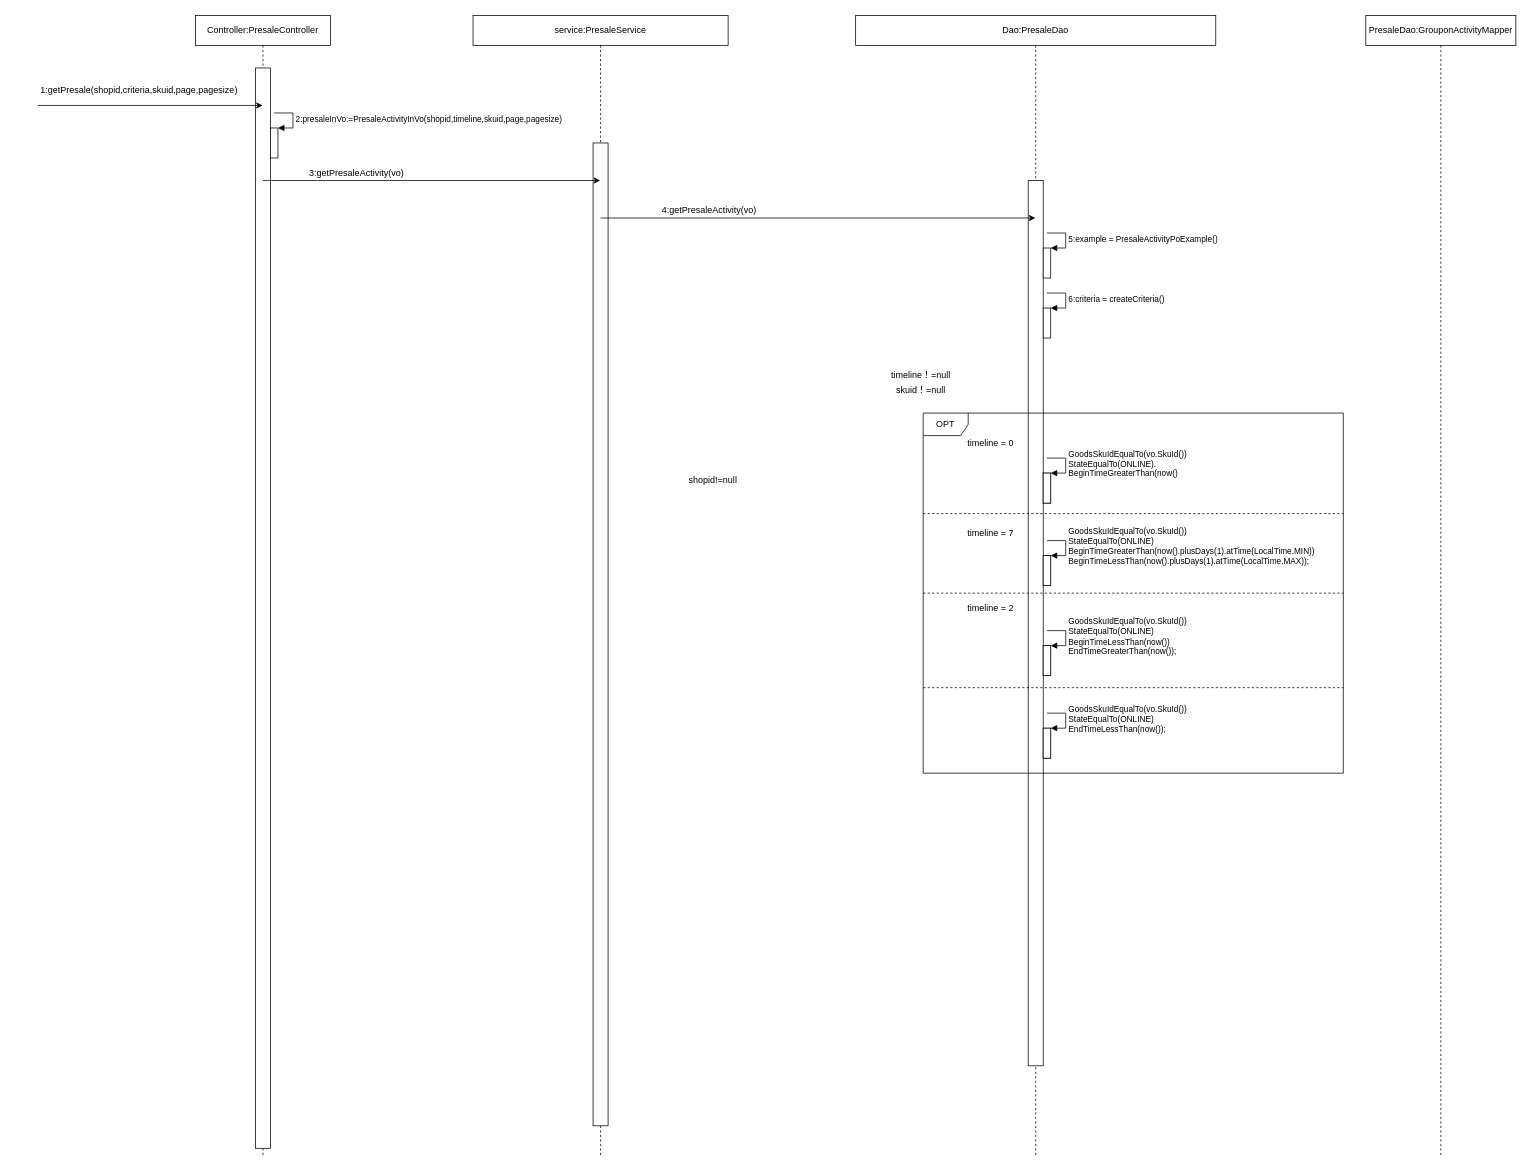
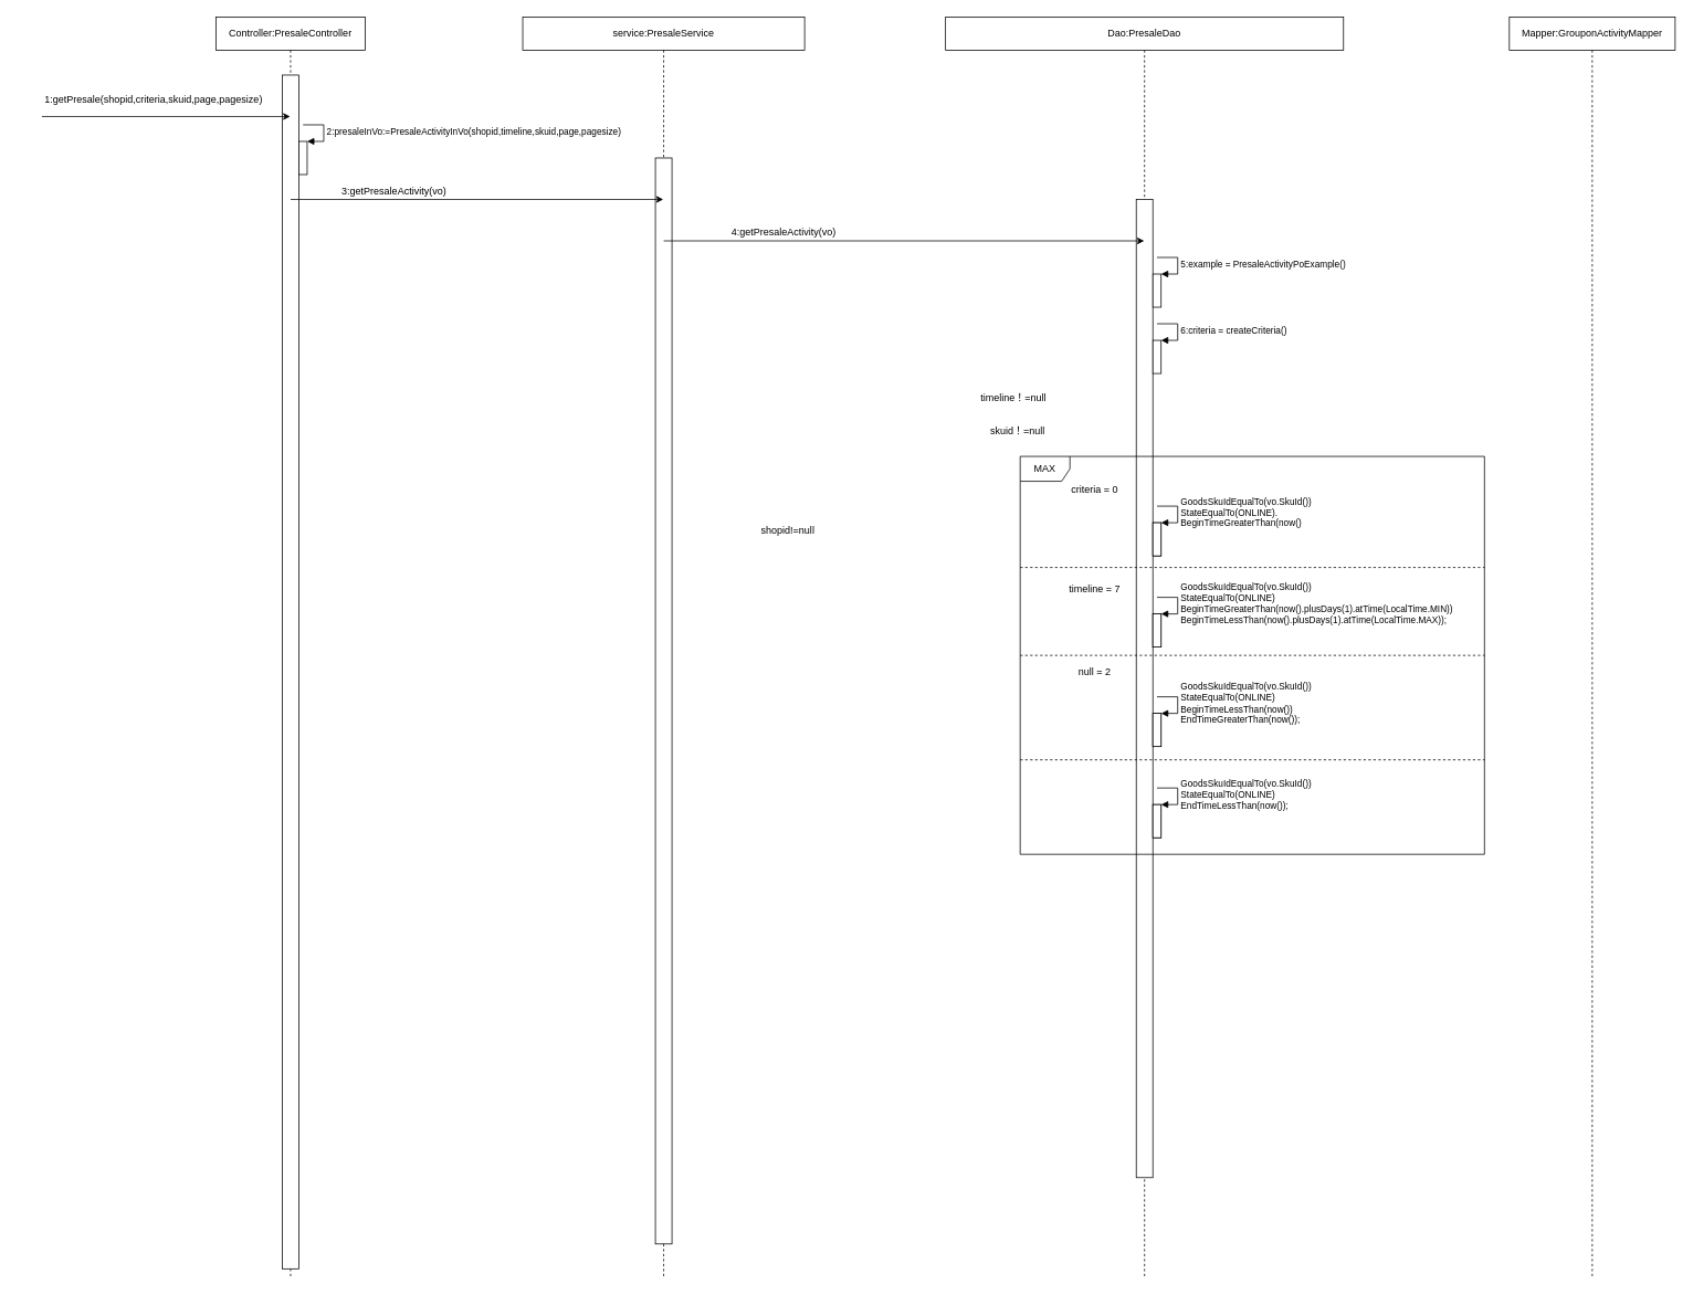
  <mxCell id="0" />
  <mxCell id="1" parent="0" />
  <mxCell id="2" value="&lt;div&gt;service:PresaleService&lt;/div&gt;" style="shape=umlLifeline;perimeter=lifelinePerimeter;whiteSpace=wrap;html=1;container=1;collapsible=0;recursiveResize=0;outlineConnect=0;" vertex="1" parent="1"><mxGeometry x="630" y="20" width="340" height="1520" as="geometry" /></mxCell>
  <mxCell id="3" value="" style="rounded=0;whiteSpace=wrap;html=1;" vertex="1" parent="2"><mxGeometry x="160" y="170" width="20" height="1310" as="geometry" /></mxCell>
- <mxCell id="4" value="PresaleDao:GrouponActivityMapper" style="shape=umlLifeline;perimeter=lifelinePerimeter;whiteSpace=wrap;html=1;container=1;collapsible=0;recursiveResize=0;outlineConnect=0;" vertex="1" parent="1"><mxGeometry x="1820" y="20" width="200" height="1520" as="geometry" /></mxCell>
+ <mxCell id="4" value="Mapper:GrouponActivityMapper" style="shape=umlLifeline;perimeter=lifelinePerimeter;whiteSpace=wrap;html=1;container=1;collapsible=0;recursiveResize=0;outlineConnect=0;" vertex="1" parent="1"><mxGeometry x="1820" y="20" width="200" height="1520" as="geometry" /></mxCell>
  <mxCell id="5" value="Controller:PresaleController" style="shape=umlLifeline;perimeter=lifelinePerimeter;whiteSpace=wrap;html=1;container=1;collapsible=0;recursiveResize=0;outlineConnect=0;" vertex="1" parent="1"><mxGeometry x="260" y="20" width="180" height="1520" as="geometry" /></mxCell>
  <mxCell id="6" value="" style="rounded=0;whiteSpace=wrap;html=1;" vertex="1" parent="5"><mxGeometry x="80" y="70" width="20" height="1440" as="geometry" /></mxCell>
  <mxCell id="7" value="" style="html=1;points=[];perimeter=orthogonalPerimeter;" vertex="1" parent="5"><mxGeometry x="100" y="150" width="10" height="40" as="geometry" /></mxCell>
  <mxCell id="8" value="2:presaleInVo:=PresaleActivityInVo(shopid,timeline,skuid,page,pagesize)" style="edgeStyle=orthogonalEdgeStyle;html=1;align=left;spacingLeft=2;endArrow=block;rounded=0;entryX=1;entryY=0;" edge="1" target="7" parent="5"><mxGeometry relative="1" as="geometry"><mxPoint x="105" y="130" as="sourcePoint" /><Array as="points"><mxPoint x="130" y="130" /></Array></mxGeometry></mxCell>
  <mxCell id="9" value="Dao:PresaleDao" style="shape=umlLifeline;perimeter=lifelinePerimeter;whiteSpace=wrap;html=1;container=1;collapsible=0;recursiveResize=0;outlineConnect=0;" vertex="1" parent="1"><mxGeometry x="1140" y="20" width="480" height="1520" as="geometry" /></mxCell>
  <mxCell id="10" value="" style="rounded=0;whiteSpace=wrap;html=1;" vertex="1" parent="9"><mxGeometry x="230" y="220" width="20" height="1180" as="geometry" /></mxCell>
  <mxCell id="11" value="" style="html=1;points=[];perimeter=orthogonalPerimeter;" vertex="1" parent="9"><mxGeometry x="250" y="310" width="10" height="40" as="geometry" /></mxCell>
  <mxCell id="12" value="5:example = PresaleActivityPoExample()" style="edgeStyle=orthogonalEdgeStyle;html=1;align=left;spacingLeft=2;endArrow=block;rounded=0;entryX=1;entryY=0;" edge="1" target="11" parent="9"><mxGeometry relative="1" as="geometry"><mxPoint x="255" y="290" as="sourcePoint" /><Array as="points"><mxPoint x="280" y="290" /></Array></mxGeometry></mxCell>
  <mxCell id="13" value="" style="html=1;points=[];perimeter=orthogonalPerimeter;" vertex="1" parent="9"><mxGeometry x="250" y="390" width="10" height="40" as="geometry" /></mxCell>
  <mxCell id="14" value="6:criteria = createCriteria()" style="edgeStyle=orthogonalEdgeStyle;html=1;align=left;spacingLeft=2;endArrow=block;rounded=0;entryX=1;entryY=0;" edge="1" target="13" parent="9"><mxGeometry relative="1" as="geometry"><mxPoint x="255" y="370" as="sourcePoint" /><Array as="points"><mxPoint x="280" y="370" /></Array></mxGeometry></mxCell>
- <mxCell id="15" value="timeline！=null" style="text;html=1;strokeColor=none;fillColor=none;align=center;verticalAlign=middle;whiteSpace=wrap;rounded=0;" vertex="1" parent="9"><mxGeometry x="37" y="470" width="100" height="20" as="geometry" /></mxCell>
+ <mxCell id="15" value="timeline！=null" style="text;html=1;strokeColor=none;fillColor=none;align=center;verticalAlign=middle;whiteSpace=wrap;rounded=0;" vertex="1" parent="9"><mxGeometry x="32" y="450" width="100" height="20" as="geometry" /></mxCell>
  <mxCell id="16" value="" style="html=1;points=[];perimeter=orthogonalPerimeter;" vertex="1" parent="9"><mxGeometry x="250" y="610" width="10" height="40" as="geometry" /></mxCell>
  <mxCell id="17" value="&lt;div&gt;GoodsSkuIdEqualTo(vo.SkuId())&lt;/div&gt;&lt;div&gt;StateEqualTo(ONLINE).&lt;/div&gt;&lt;div&gt;BeginTimeGreaterThan(now()&lt;/div&gt;" style="edgeStyle=orthogonalEdgeStyle;html=1;align=left;spacingLeft=2;endArrow=block;rounded=0;entryX=1;entryY=0;" edge="1" target="16" parent="9"><mxGeometry relative="1" as="geometry"><mxPoint x="255" y="590" as="sourcePoint" /><Array as="points"><mxPoint x="280" y="590" /></Array></mxGeometry></mxCell>
  <mxCell id="18" value="" style="endArrow=classic;html=1;" edge="1" parent="1" target="5"><mxGeometry width="50" height="50" relative="1" as="geometry"><mxPoint x="50" y="140" as="sourcePoint" /><mxPoint x="230" y="140" as="targetPoint" /></mxGeometry></mxCell>
  <mxCell id="19" value="1:getPresale(shopid,criteria,skuid,page,pagesize)" style="text;html=1;strokeColor=none;fillColor=none;align=center;verticalAlign=middle;whiteSpace=wrap;rounded=0;" vertex="1" parent="1"><mxGeometry x="20" y="110" width="330" height="20" as="geometry" /></mxCell>
  <mxCell id="20" value="" style="endArrow=classic;html=1;" edge="1" parent="1" target="2"><mxGeometry width="50" height="50" relative="1" as="geometry"><mxPoint x="350" y="240" as="sourcePoint" /><mxPoint x="649.5" y="240" as="targetPoint" /></mxGeometry></mxCell>
  <mxCell id="21" value="3:getPresaleActivity(vo)" style="text;html=1;strokeColor=none;fillColor=none;align=center;verticalAlign=middle;whiteSpace=wrap;rounded=0;" vertex="1" parent="1"><mxGeometry x="380" y="220" width="190" height="20" as="geometry" /></mxCell>
  <mxCell id="22" value="" style="endArrow=classic;html=1;" edge="1" parent="1" target="9"><mxGeometry width="50" height="50" relative="1" as="geometry"><mxPoint x="800" y="290" as="sourcePoint" /><mxPoint x="1150" y="290" as="targetPoint" /></mxGeometry></mxCell>
  <mxCell id="23" value="4:getPresaleActivity(vo)" style="text;html=1;strokeColor=none;fillColor=none;align=center;verticalAlign=middle;whiteSpace=wrap;rounded=0;" vertex="1" parent="1"><mxGeometry x="850" y="270" width="190" height="20" as="geometry" /></mxCell>
- <mxCell id="24" value="OPT" style="shape=umlFrame;whiteSpace=wrap;html=1;" vertex="1" parent="1"><mxGeometry x="1230" y="550" width="560" height="480" as="geometry" /></mxCell>
+ <mxCell id="24" value="MAX" style="shape=umlFrame;whiteSpace=wrap;html=1;" vertex="1" parent="1"><mxGeometry x="1230" y="550" width="560" height="480" as="geometry" /></mxCell>
  <mxCell id="25" value="skuid！=null" style="text;html=1;strokeColor=none;fillColor=none;align=center;verticalAlign=middle;whiteSpace=wrap;rounded=0;" vertex="1" parent="1"><mxGeometry x="1177" y="510" width="100" height="20" as="geometry" /></mxCell>
  <mxCell id="26" value="shopid!=null" style="text;html=1;strokeColor=none;fillColor=none;align=center;verticalAlign=middle;whiteSpace=wrap;rounded=0;" vertex="1" parent="1"><mxGeometry x="900" y="630" width="100" height="20" as="geometry" /></mxCell>
- <mxCell id="27" value="timeline = 0" style="text;html=1;strokeColor=none;fillColor=none;align=center;verticalAlign=middle;whiteSpace=wrap;rounded=0;" vertex="1" parent="1"><mxGeometry x="1270" y="580" width="100" height="20" as="geometry" /></mxCell>
+ <mxCell id="27" value="criteria = 0" style="text;html=1;strokeColor=none;fillColor=none;align=center;verticalAlign=middle;whiteSpace=wrap;rounded=0;" vertex="1" parent="1"><mxGeometry x="1270" y="580" width="100" height="20" as="geometry" /></mxCell>
  <mxCell id="28" value="timeline = 7" style="text;html=1;strokeColor=none;fillColor=none;align=center;verticalAlign=middle;whiteSpace=wrap;rounded=0;" vertex="1" parent="1"><mxGeometry x="1270" y="700" width="100" height="20" as="geometry" /></mxCell>
- <mxCell id="29" value="timeline = 2" style="text;html=1;strokeColor=none;fillColor=none;align=center;verticalAlign=middle;whiteSpace=wrap;rounded=0;" vertex="1" parent="1"><mxGeometry x="1270" y="800" width="100" height="20" as="geometry" /></mxCell>
+ <mxCell id="29" value="null = 2" style="text;html=1;strokeColor=none;fillColor=none;align=center;verticalAlign=middle;whiteSpace=wrap;rounded=0;" vertex="1" parent="1"><mxGeometry x="1270" y="800" width="100" height="20" as="geometry" /></mxCell>
  <mxCell id="30" value="" style="html=1;points=[];perimeter=orthogonalPerimeter;" vertex="1" parent="1"><mxGeometry x="1390" y="630" width="10" height="40" as="geometry" /></mxCell>
  <mxCell id="31" value="" style="html=1;points=[];perimeter=orthogonalPerimeter;" vertex="1" parent="1"><mxGeometry x="1390" y="740" width="10" height="40" as="geometry" /></mxCell>
  <mxCell id="32" value="&lt;div&gt;GoodsSkuIdEqualTo(vo.SkuId())&lt;/div&gt;&lt;div&gt;StateEqualTo(ONLINE)&lt;/div&gt;&lt;div&gt;BeginTimeGreaterThan(now().plusDays(1).atTime(LocalTime.MIN))&lt;/div&gt;&lt;div&gt;BeginTimeLessThan(now().plusDays(1).atTime(LocalTime.MAX));&lt;/div&gt;" style="edgeStyle=orthogonalEdgeStyle;html=1;align=left;spacingLeft=2;endArrow=block;rounded=0;entryX=1;entryY=0;" edge="1" parent="1" target="31"><mxGeometry relative="1" as="geometry"><mxPoint x="1395" y="720" as="sourcePoint" /><Array as="points"><mxPoint x="1420" y="720" /></Array></mxGeometry></mxCell>
  <mxCell id="33" value="" style="html=1;points=[];perimeter=orthogonalPerimeter;" vertex="1" parent="1"><mxGeometry x="1390" y="740" width="10" height="40" as="geometry" /></mxCell>
  <mxCell id="34" value="" style="html=1;points=[];perimeter=orthogonalPerimeter;" vertex="1" parent="1"><mxGeometry x="1390" y="860" width="10" height="40" as="geometry" /></mxCell>
  <mxCell id="35" value="&lt;div&gt;GoodsSkuIdEqualTo(vo.SkuId())&lt;/div&gt;&lt;div&gt;StateEqualTo(ONLINE)&lt;/div&gt;&lt;div&gt;BeginTimeLessThan(now())&lt;/div&gt;&lt;div&gt;EndTimeGreaterThan(now());&lt;/div&gt;" style="edgeStyle=orthogonalEdgeStyle;html=1;align=left;spacingLeft=2;endArrow=block;rounded=0;entryX=1;entryY=0;" edge="1" parent="1" target="34"><mxGeometry relative="1" as="geometry"><mxPoint x="1395" y="840" as="sourcePoint" /><Array as="points"><mxPoint x="1420" y="840" /></Array></mxGeometry></mxCell>
  <mxCell id="36" value="" style="html=1;points=[];perimeter=orthogonalPerimeter;" vertex="1" parent="1"><mxGeometry x="1390" y="860" width="10" height="40" as="geometry" /></mxCell>
  <mxCell id="37" value="" style="html=1;points=[];perimeter=orthogonalPerimeter;" vertex="1" parent="1"><mxGeometry x="1390" y="970" width="10" height="40" as="geometry" /></mxCell>
  <mxCell id="38" value="&lt;div&gt;GoodsSkuIdEqualTo(vo.SkuId())&lt;/div&gt;&lt;div&gt;StateEqualTo(ONLINE)&lt;/div&gt;&lt;div&gt;EndTimeLessThan(now());&lt;/div&gt;" style="edgeStyle=orthogonalEdgeStyle;html=1;align=left;spacingLeft=2;endArrow=block;rounded=0;entryX=1;entryY=0;" edge="1" parent="1" target="37"><mxGeometry relative="1" as="geometry"><mxPoint x="1395" y="950" as="sourcePoint" /><Array as="points"><mxPoint x="1420" y="950" /></Array></mxGeometry></mxCell>
  <mxCell id="39" value="" style="html=1;points=[];perimeter=orthogonalPerimeter;" vertex="1" parent="1"><mxGeometry x="1390" y="970" width="10" height="40" as="geometry" /></mxCell>
  <mxCell id="40" value="" style="line;strokeWidth=1;fillColor=none;align=left;verticalAlign=middle;spacingTop=-1;spacingLeft=3;spacingRight=3;rotatable=0;labelPosition=right;points=[];portConstraint=eastwest;dashed=1;" vertex="1" parent="1"><mxGeometry x="1230" y="680" width="560" height="8" as="geometry" /></mxCell>
  <mxCell id="41" value="" style="line;strokeWidth=1;fillColor=none;align=left;verticalAlign=middle;spacingTop=-1;spacingLeft=3;spacingRight=3;rotatable=0;labelPosition=right;points=[];portConstraint=eastwest;dashed=1;" vertex="1" parent="1"><mxGeometry x="1230" y="786" width="560" height="8" as="geometry" /></mxCell>
  <mxCell id="42" value="" style="line;strokeWidth=1;fillColor=none;align=left;verticalAlign=middle;spacingTop=-1;spacingLeft=3;spacingRight=3;rotatable=0;labelPosition=right;points=[];portConstraint=eastwest;dashed=1;" vertex="1" parent="1"><mxGeometry x="1230" y="912" width="560" height="8" as="geometry" /></mxCell>
